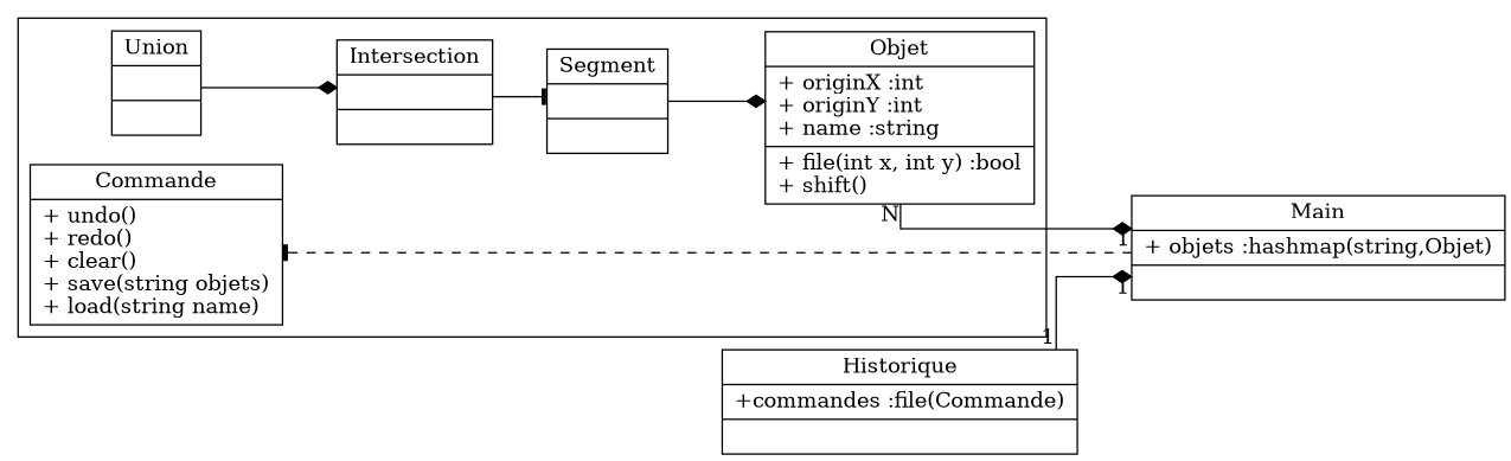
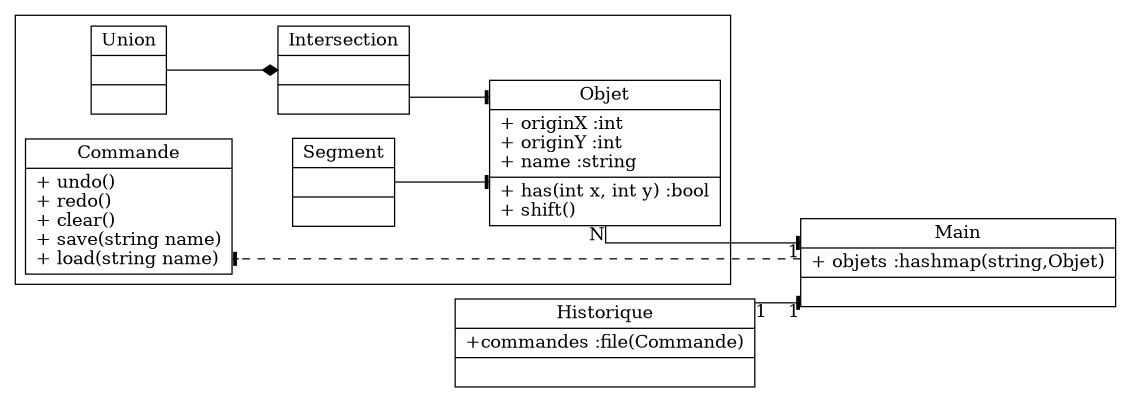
  digraph {
    rank=same
    rankdir=LR
    splines=ortho
    node [shape=record]
    edge [arrowhead=tee]
-   n1 [label="Objet|+ originX :int\l+ originY :int\l+ name :string\l|+ file(int x, int y) :bool\l+ shift()\l"]
+   n1 [label="Objet|+ originX :int\l+ originY :int\l+ name :string\l|+ has(int x, int y) :bool\l+ shift()\l"]
    n2 [label="Union||"]
    n3 [label="Intersection||"]
    n4 [label="Segment||"]
-   n5 [label="Commande|+ undo()\l+ redo()\l+ clear()\l+ save(string objets)\l+ load(string name)\l"]
+   n5 [label="Commande|+ undo()\l+ redo()\l+ clear()\l+ save(string name)\l+ load(string name)\l"]
    n6 [label="Main|+ objets :hashmap(string,Objet)|"]
    n7 [label="Historique|+commandes :file(Commande)|"]
    subgraph cluster_1 {
      n1
      n2
      n3
      n4
      n5
    }
-   n1 -> n6 [arrowhead=diamond headlabel=1 taillabel=N]
+   n1 -> n6 [headlabel=1 taillabel=N]
    n2 -> n3 [arrowhead=diamond]
-   n3 -> n4
-   n4 -> n1 [arrowhead=diamond]
+   n3 -> n1
+   n4 -> n1
    n6 -> n5 [style=dashed]
-   n7 -> n6 [arrowhead=diamond headlabel=1 taillabel=1]
+   n7 -> n6 [headlabel=1 taillabel=1]
  }
